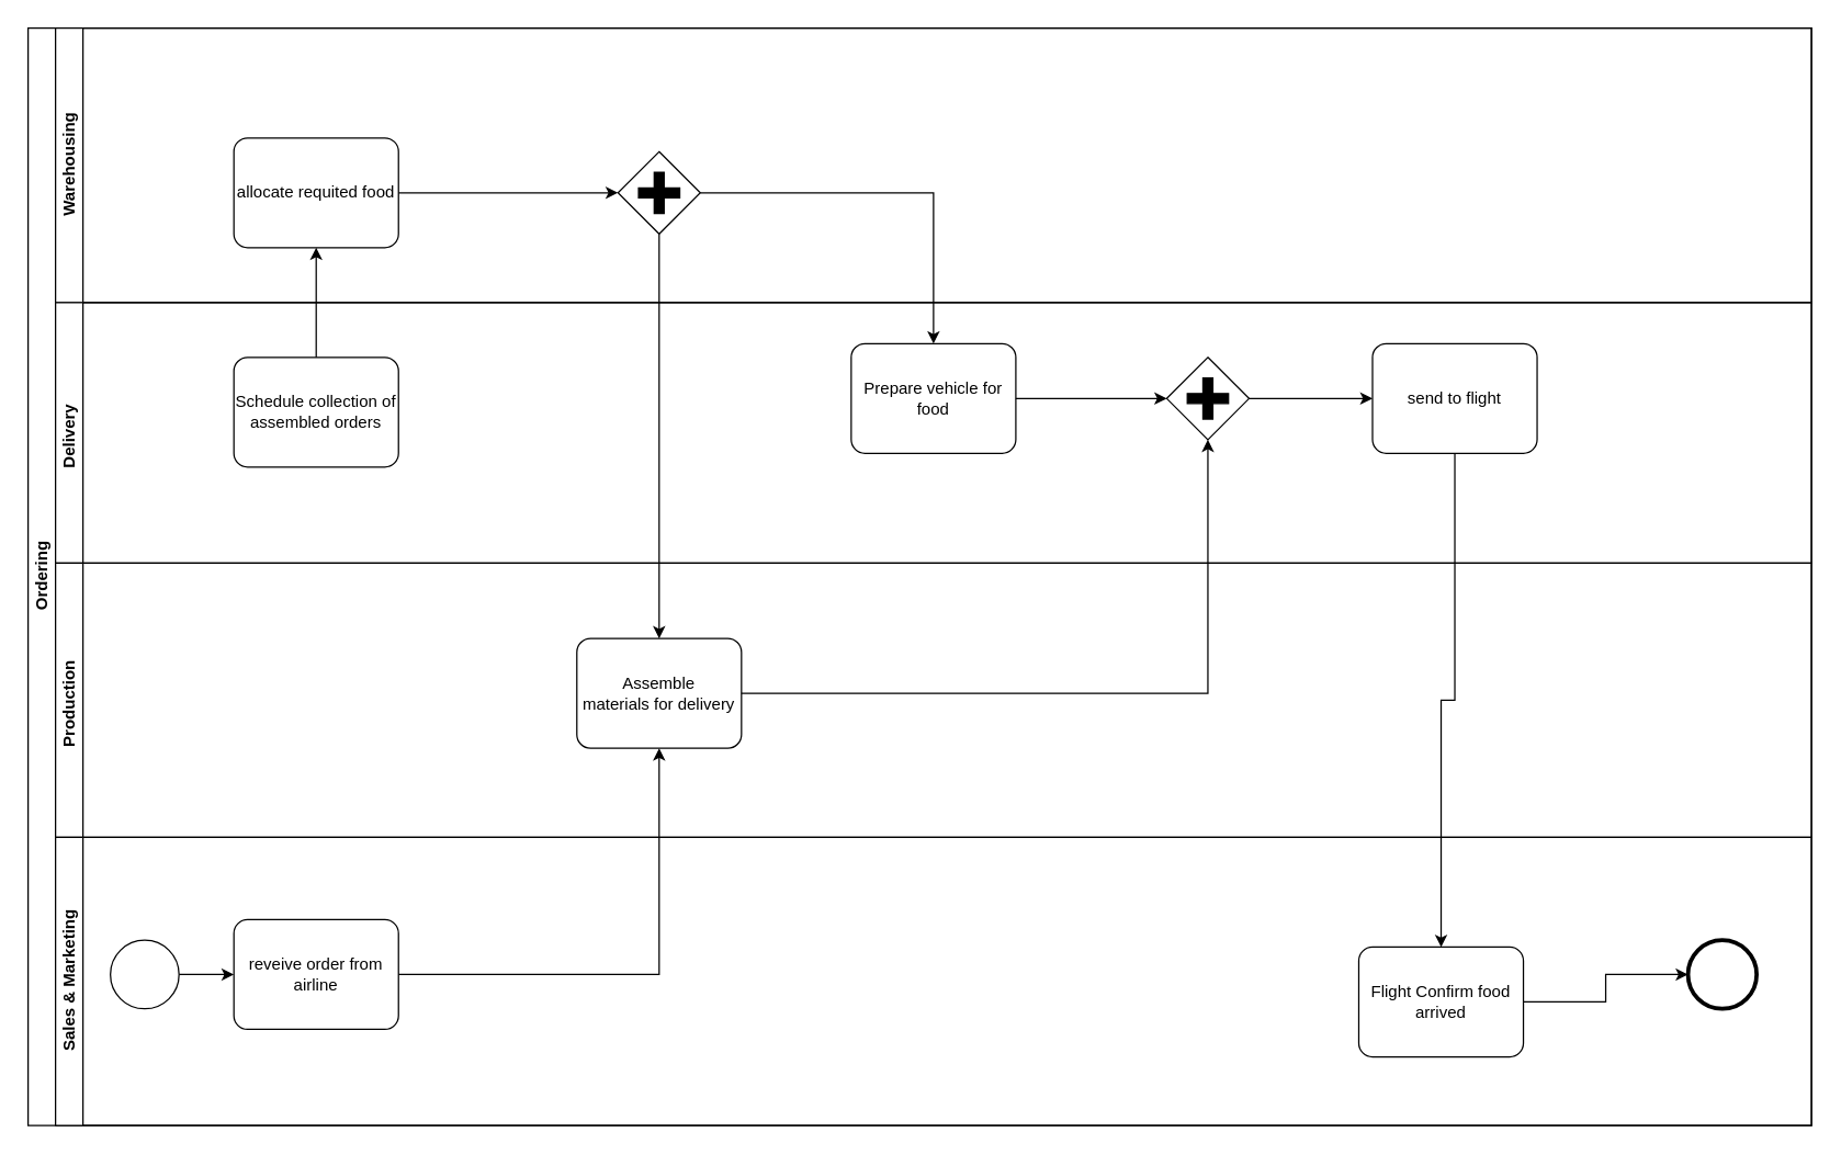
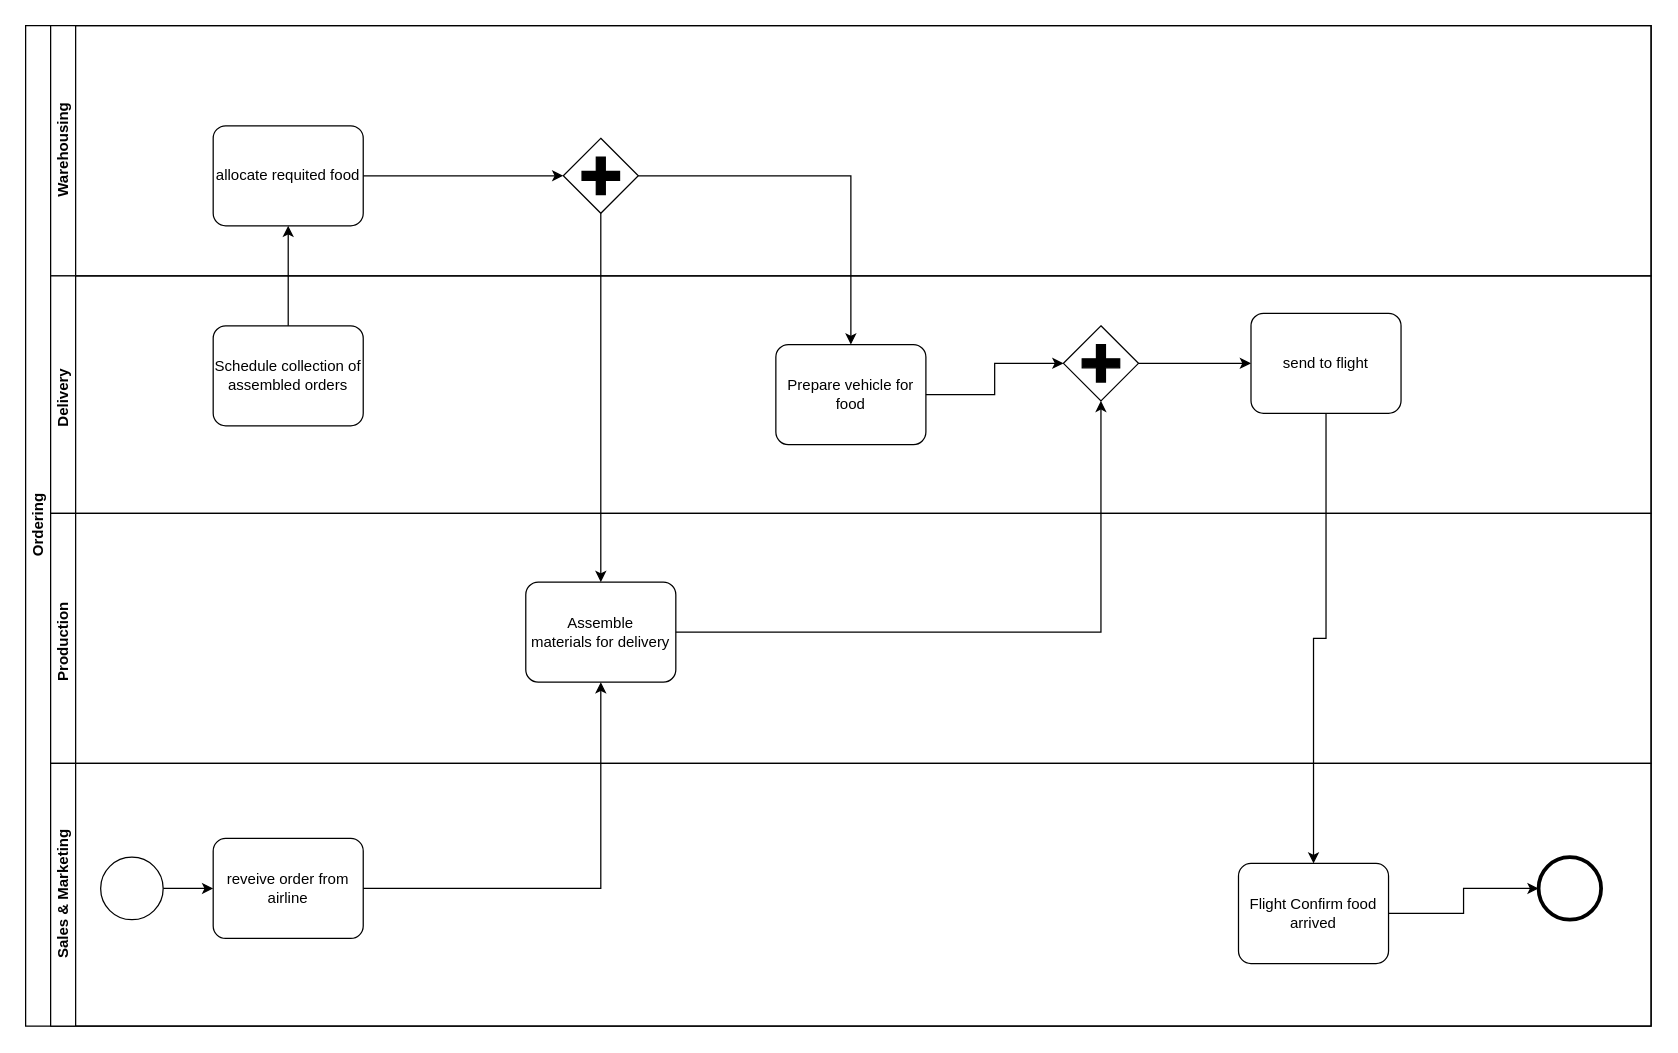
  <mxCell id="0" />
  <mxCell id="1" parent="0" />
  <mxCell id="2" value="Ordering" style="swimlane;html=1;childLayout=stackLayout;resizeParent=1;resizeParentMax=0;horizontal=0;startSize=20;horizontalStack=0;" parent="1" vertex="1"><mxGeometry x="20" y="20" width="1300" height="800" as="geometry" /></mxCell>
  <mxCell id="3" value="Warehousing" style="swimlane;html=1;startSize=20;horizontal=0;" parent="2" vertex="1"><mxGeometry x="20" width="1280" height="200" as="geometry" /></mxCell>
  <mxCell id="4" style="edgeStyle=orthogonalEdgeStyle;rounded=0;orthogonalLoop=1;jettySize=auto;html=1;entryX=0;entryY=0.5;entryDx=0;entryDy=0;entryPerimeter=0;" parent="3" edge="1"><mxGeometry relative="1" as="geometry"><mxPoint x="340" y="140" as="sourcePoint" /></mxGeometry></mxCell>
  <mxCell id="5" style="edgeStyle=orthogonalEdgeStyle;rounded=0;orthogonalLoop=1;jettySize=auto;html=1;" parent="3" edge="1"><mxGeometry relative="1" as="geometry"><mxPoint x="340" y="230" as="sourcePoint" /></mxGeometry></mxCell>
  <mxCell id="6" style="edgeStyle=orthogonalEdgeStyle;rounded=0;orthogonalLoop=1;jettySize=auto;html=1;entryX=0.5;entryY=1;entryDx=0;entryDy=0;entryPerimeter=0;" parent="3" edge="1"><mxGeometry relative="1" as="geometry"><mxPoint x="510" y="230" as="sourcePoint" /></mxGeometry></mxCell>
  <mxCell id="7" style="edgeStyle=orthogonalEdgeStyle;rounded=0;orthogonalLoop=1;jettySize=auto;html=1;" parent="3" edge="1"><mxGeometry relative="1" as="geometry"><mxPoint x="640" y="140" as="sourcePoint" /></mxGeometry></mxCell>
  <mxCell id="8" style="edgeStyle=orthogonalEdgeStyle;rounded=0;orthogonalLoop=1;jettySize=auto;html=1;" parent="3" edge="1"><mxGeometry relative="1" as="geometry"><mxPoint x="730" y="140" as="sourcePoint" /></mxGeometry></mxCell>
  <mxCell id="9" style="edgeStyle=orthogonalEdgeStyle;rounded=0;orthogonalLoop=1;jettySize=auto;html=1;" parent="3" edge="1"><mxGeometry relative="1" as="geometry"><mxPoint x="890" y="140" as="sourcePoint" /></mxGeometry></mxCell>
  <mxCell id="10" value="allocate requited food" style="points=[[0.25,0,0],[0.5,0,0],[0.75,0,0],[1,0.25,0],[1,0.5,0],[1,0.75,0],[0.75,1,0],[0.5,1,0],[0.25,1,0],[0,0.75,0],[0,0.5,0],[0,0.25,0]];shape=mxgraph.bpmn.task;whiteSpace=wrap;rectStyle=rounded;size=10;html=1;taskMarker=abstract;" vertex="1" parent="3"><mxGeometry x="130" y="80" width="120" height="80" as="geometry" /></mxCell>
  <mxCell id="11" value="" style="points=[[0.25,0.25,0],[0.5,0,0],[0.75,0.25,0],[1,0.5,0],[0.75,0.75,0],[0.5,1,0],[0.25,0.75,0],[0,0.5,0]];shape=mxgraph.bpmn.gateway2;html=1;verticalLabelPosition=bottom;labelBackgroundColor=#ffffff;verticalAlign=top;align=center;perimeter=rhombusPerimeter;outlineConnect=0;outline=none;symbol=none;gwType=parallel;" vertex="1" parent="3"><mxGeometry x="410" y="90" width="60" height="60" as="geometry" /></mxCell>
  <mxCell id="12" style="edgeStyle=orthogonalEdgeStyle;rounded=0;orthogonalLoop=1;jettySize=auto;html=1;entryX=0;entryY=0.5;entryDx=0;entryDy=0;entryPerimeter=0;" edge="1" parent="3" source="10" target="11"><mxGeometry relative="1" as="geometry" /></mxCell>
  <mxCell id="13" value="Delivery&lt;span lang=&quot;en-US&quot;&gt;&amp;nbsp;&amp;nbsp;&lt;/span&gt;" style="swimlane;html=1;startSize=20;horizontal=0;" parent="2" vertex="1"><mxGeometry x="20" y="200" width="1280" height="190" as="geometry" /></mxCell>
  <mxCell id="14" value="Schedule collection of&lt;span lang=&quot;en-US&quot;&gt; &lt;/span&gt;&lt;span lang=&quot;zh-CN&quot;&gt;assembled orders&lt;/span&gt;" style="points=[[0.25,0,0],[0.5,0,0],[0.75,0,0],[1,0.25,0],[1,0.5,0],[1,0.75,0],[0.75,1,0],[0.5,1,0],[0.25,1,0],[0,0.75,0],[0,0.5,0],[0,0.25,0]];shape=mxgraph.bpmn.task;whiteSpace=wrap;rectStyle=rounded;size=10;html=1;taskMarker=abstract;" vertex="1" parent="13"><mxGeometry x="130" y="40" width="120" height="80" as="geometry" /></mxCell>
- <mxCell id="15" value="Prepare vehicle for food" style="points=[[0.25,0,0],[0.5,0,0],[0.75,0,0],[1,0.25,0],[1,0.5,0],[1,0.75,0],[0.75,1,0],[0.5,1,0],[0.25,1,0],[0,0.75,0],[0,0.5,0],[0,0.25,0]];shape=mxgraph.bpmn.task;whiteSpace=wrap;rectStyle=rounded;size=10;html=1;taskMarker=abstract;" vertex="1" parent="13"><mxGeometry x="580" y="30" width="120" height="80" as="geometry" /></mxCell>
+ <mxCell id="15" value="Prepare vehicle for food" style="points=[[0.25,0,0],[0.5,0,0],[0.75,0,0],[1,0.25,0],[1,0.5,0],[1,0.75,0],[0.75,1,0],[0.5,1,0],[0.25,1,0],[0,0.75,0],[0,0.5,0],[0,0.25,0]];shape=mxgraph.bpmn.task;whiteSpace=wrap;rectStyle=rounded;size=10;html=1;taskMarker=abstract;" vertex="1" parent="13"><mxGeometry x="580" y="55" width="120" height="80" as="geometry" /></mxCell>
  <mxCell id="16" value="" style="points=[[0.25,0.25,0],[0.5,0,0],[0.75,0.25,0],[1,0.5,0],[0.75,0.75,0],[0.5,1,0],[0.25,0.75,0],[0,0.5,0]];shape=mxgraph.bpmn.gateway2;html=1;verticalLabelPosition=bottom;labelBackgroundColor=#ffffff;verticalAlign=top;align=center;perimeter=rhombusPerimeter;outlineConnect=0;outline=none;symbol=none;gwType=parallel;" vertex="1" parent="13"><mxGeometry x="810" y="40" width="60" height="60" as="geometry" /></mxCell>
  <mxCell id="17" style="edgeStyle=orthogonalEdgeStyle;rounded=0;orthogonalLoop=1;jettySize=auto;html=1;entryX=0;entryY=0.5;entryDx=0;entryDy=0;entryPerimeter=0;" edge="1" parent="13" source="15" target="16"><mxGeometry relative="1" as="geometry" /></mxCell>
  <mxCell id="18" value="send to flight" style="points=[[0.25,0,0],[0.5,0,0],[0.75,0,0],[1,0.25,0],[1,0.5,0],[1,0.75,0],[0.75,1,0],[0.5,1,0],[0.25,1,0],[0,0.75,0],[0,0.5,0],[0,0.25,0]];shape=mxgraph.bpmn.task;whiteSpace=wrap;rectStyle=rounded;size=10;html=1;taskMarker=abstract;" parent="13" vertex="1"><mxGeometry x="960" y="30" width="120" height="80" as="geometry" /></mxCell>
  <mxCell id="19" style="edgeStyle=orthogonalEdgeStyle;rounded=0;orthogonalLoop=1;jettySize=auto;html=1;entryX=0;entryY=0.5;entryDx=0;entryDy=0;entryPerimeter=0;" edge="1" parent="13" source="16" target="18"><mxGeometry relative="1" as="geometry" /></mxCell>
  <mxCell id="20" value="Production &lt;span lang=&quot;en-US&quot;&gt;&amp;nbsp;&lt;/span&gt;" style="swimlane;html=1;startSize=20;horizontal=0;" parent="2" vertex="1"><mxGeometry x="20" y="390" width="1280" height="200" as="geometry" /></mxCell>
  <mxCell id="21" value="Assemble&lt;br/&gt;materials for delivery" style="points=[[0.25,0,0],[0.5,0,0],[0.75,0,0],[1,0.25,0],[1,0.5,0],[1,0.75,0],[0.75,1,0],[0.5,1,0],[0.25,1,0],[0,0.75,0],[0,0.5,0],[0,0.25,0]];shape=mxgraph.bpmn.task;whiteSpace=wrap;rectStyle=rounded;size=10;html=1;taskMarker=abstract;" parent="20" vertex="1"><mxGeometry x="380" y="55" width="120" height="80" as="geometry" /></mxCell>
  <mxCell id="22" value="Sales &amp;amp; Marketing&lt;br&gt;&lt;span lang=&quot;en-US&quot;&gt;&lt;/span&gt;" style="swimlane;html=1;startSize=20;horizontal=0;" parent="2" vertex="1"><mxGeometry x="20" y="590" width="1280" height="210" as="geometry" /></mxCell>
  <mxCell id="23" style="edgeStyle=orthogonalEdgeStyle;rounded=0;orthogonalLoop=1;jettySize=auto;html=1;" parent="22" source="24" edge="1"><mxGeometry relative="1" as="geometry"><mxPoint x="130" y="100" as="targetPoint" /></mxGeometry></mxCell>
  <mxCell id="24" value="" style="points=[[0.145,0.145,0],[0.5,0,0],[0.855,0.145,0],[1,0.5,0],[0.855,0.855,0],[0.5,1,0],[0.145,0.855,0],[0,0.5,0]];shape=mxgraph.bpmn.event;html=1;verticalLabelPosition=bottom;labelBackgroundColor=#ffffff;verticalAlign=top;align=center;perimeter=ellipsePerimeter;outlineConnect=0;aspect=fixed;outline=standard;symbol=general;" parent="22" vertex="1"><mxGeometry x="40" y="75" width="50" height="50" as="geometry" /></mxCell>
  <mxCell id="25" style="edgeStyle=orthogonalEdgeStyle;rounded=0;orthogonalLoop=1;jettySize=auto;html=1;" parent="22" edge="1"><mxGeometry relative="1" as="geometry"><mxPoint x="250" y="100" as="sourcePoint" /></mxGeometry></mxCell>
  <mxCell id="26" style="edgeStyle=orthogonalEdgeStyle;rounded=0;orthogonalLoop=1;jettySize=auto;html=1;" parent="22" edge="1"><mxGeometry relative="1" as="geometry"><mxPoint x="420" y="100" as="sourcePoint" /></mxGeometry></mxCell>
  <mxCell id="27" style="edgeStyle=orthogonalEdgeStyle;rounded=0;orthogonalLoop=1;jettySize=auto;html=1;exitX=1;exitY=0.5;exitDx=0;exitDy=0;exitPerimeter=0;" parent="22" edge="1"><mxGeometry relative="1" as="geometry"><mxPoint x="520" y="100" as="sourcePoint" /></mxGeometry></mxCell>
  <mxCell id="28" value="yes" style="edgeLabel;html=1;align=center;verticalAlign=middle;resizable=0;points=[];" parent="27" vertex="1" connectable="0"><mxGeometry x="0.047" y="1" relative="1" as="geometry"><mxPoint as="offset" /></mxGeometry></mxCell>
  <mxCell id="29" style="edgeStyle=orthogonalEdgeStyle;rounded=0;orthogonalLoop=1;jettySize=auto;html=1;entryX=0.5;entryY=1;entryDx=0;entryDy=0;entryPerimeter=0;exitX=0.5;exitY=1;exitDx=0;exitDy=0;exitPerimeter=0;" parent="22" edge="1"><mxGeometry relative="1" as="geometry"><mxPoint x="190" y="140" as="targetPoint" /></mxGeometry></mxCell>
  <mxCell id="30" value="no" style="edgeLabel;html=1;align=center;verticalAlign=middle;resizable=0;points=[];" parent="29" vertex="1" connectable="0"><mxGeometry x="-0.85" y="3" relative="1" as="geometry"><mxPoint as="offset" /></mxGeometry></mxCell>
  <mxCell id="31" style="edgeStyle=orthogonalEdgeStyle;rounded=0;orthogonalLoop=1;jettySize=auto;html=1;" parent="22" edge="1"><mxGeometry relative="1" as="geometry"><mxPoint x="680" y="100" as="sourcePoint" /></mxGeometry></mxCell>
  <mxCell id="32" style="edgeStyle=orthogonalEdgeStyle;rounded=0;orthogonalLoop=1;jettySize=auto;html=1;" parent="22" source="33" target="34" edge="1"><mxGeometry relative="1" as="geometry" /></mxCell>
  <mxCell id="33" value="Flight Confirm food arrived" style="points=[[0.25,0,0],[0.5,0,0],[0.75,0,0],[1,0.25,0],[1,0.5,0],[1,0.75,0],[0.75,1,0],[0.5,1,0],[0.25,1,0],[0,0.75,0],[0,0.5,0],[0,0.25,0]];shape=mxgraph.bpmn.task;whiteSpace=wrap;rectStyle=rounded;size=10;html=1;taskMarker=abstract;" parent="22" vertex="1"><mxGeometry x="950" y="80" width="120" height="80" as="geometry" /></mxCell>
  <mxCell id="34" value="" style="points=[[0.145,0.145,0],[0.5,0,0],[0.855,0.145,0],[1,0.5,0],[0.855,0.855,0],[0.5,1,0],[0.145,0.855,0],[0,0.5,0]];shape=mxgraph.bpmn.event;html=1;verticalLabelPosition=bottom;labelBackgroundColor=#ffffff;verticalAlign=top;align=center;perimeter=ellipsePerimeter;outlineConnect=0;aspect=fixed;outline=end;symbol=terminate2;" parent="22" vertex="1"><mxGeometry x="1190" y="75" width="50" height="50" as="geometry" /></mxCell>
  <mxCell id="35" value="reveive order from airline" style="points=[[0.25,0,0],[0.5,0,0],[0.75,0,0],[1,0.25,0],[1,0.5,0],[1,0.75,0],[0.75,1,0],[0.5,1,0],[0.25,1,0],[0,0.75,0],[0,0.5,0],[0,0.25,0]];shape=mxgraph.bpmn.task;whiteSpace=wrap;rectStyle=rounded;size=10;html=1;taskMarker=abstract;" parent="22" vertex="1"><mxGeometry x="130" y="60" width="120" height="80" as="geometry" /></mxCell>
  <mxCell id="36" style="edgeStyle=orthogonalEdgeStyle;rounded=0;orthogonalLoop=1;jettySize=auto;html=1;" edge="1" parent="2" source="35" target="21"><mxGeometry relative="1" as="geometry" /></mxCell>
  <mxCell id="37" style="edgeStyle=orthogonalEdgeStyle;rounded=0;orthogonalLoop=1;jettySize=auto;html=1;entryX=0.5;entryY=1;entryDx=0;entryDy=0;entryPerimeter=0;" edge="1" parent="2" source="14" target="10"><mxGeometry relative="1" as="geometry" /></mxCell>
  <mxCell id="38" style="edgeStyle=orthogonalEdgeStyle;rounded=0;orthogonalLoop=1;jettySize=auto;html=1;" edge="1" parent="2" source="11" target="21"><mxGeometry relative="1" as="geometry" /></mxCell>
  <mxCell id="39" style="edgeStyle=orthogonalEdgeStyle;rounded=0;orthogonalLoop=1;jettySize=auto;html=1;" edge="1" parent="2" source="11" target="15"><mxGeometry relative="1" as="geometry" /></mxCell>
  <mxCell id="40" style="edgeStyle=orthogonalEdgeStyle;rounded=0;orthogonalLoop=1;jettySize=auto;html=1;entryX=0.5;entryY=1;entryDx=0;entryDy=0;entryPerimeter=0;" edge="1" parent="2" source="21" target="16"><mxGeometry relative="1" as="geometry" /></mxCell>
  <mxCell id="41" style="edgeStyle=orthogonalEdgeStyle;rounded=0;orthogonalLoop=1;jettySize=auto;html=1;" parent="2" source="18" target="33" edge="1"><mxGeometry relative="1" as="geometry"><mxPoint x="810" y="760" as="sourcePoint" /></mxGeometry></mxCell>
